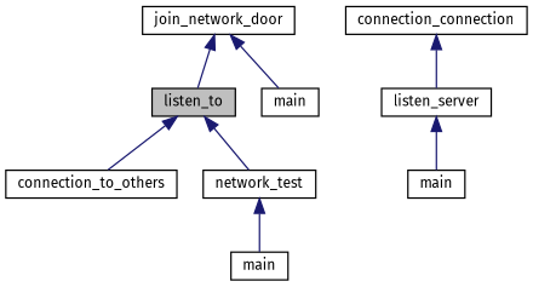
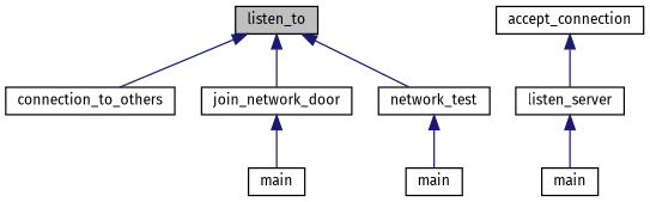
  digraph {
    fontname="Fira Sans"
    rankdir=TB
    node [color=black fillcolor=white fontname="Fira Sans" fontsize=10 shape=record style=filled]
    edge [color=midnightblue dir=back fontname="Fira Sans" fontsize=10 labelfontname=Helvetica labelfontsize=10 style=solid]
    n1 [fillcolor=grey75 fontcolor=black height=0.2 label=listen_to width=0.4]
    n2 [height=0.2 label=connection_to_others width=0.4]
    n3 [height=0.2 label=join_network_door width=0.4]
    n4 [height=0.2 label=network_test width=0.4]
-   n5 [height=0.2 label=connection_connection width=0.4]
+   n5 [height=0.2 label=accept_connection width=0.4]
    n6 [height=0.2 label=listen_server width=0.4]
    n7 [height=0.2 label=main width=0.4]
    n8 [height=0.2 label=main width=0.4]
    n9 [height=0.2 label=main width=0.4]
    n1 -> n2
-   n3 -> n1
+   n1 -> n3
    n1 -> n4
    n3 -> n7
    n4 -> n8
    n5 -> n6
    n6 -> n9
  }
